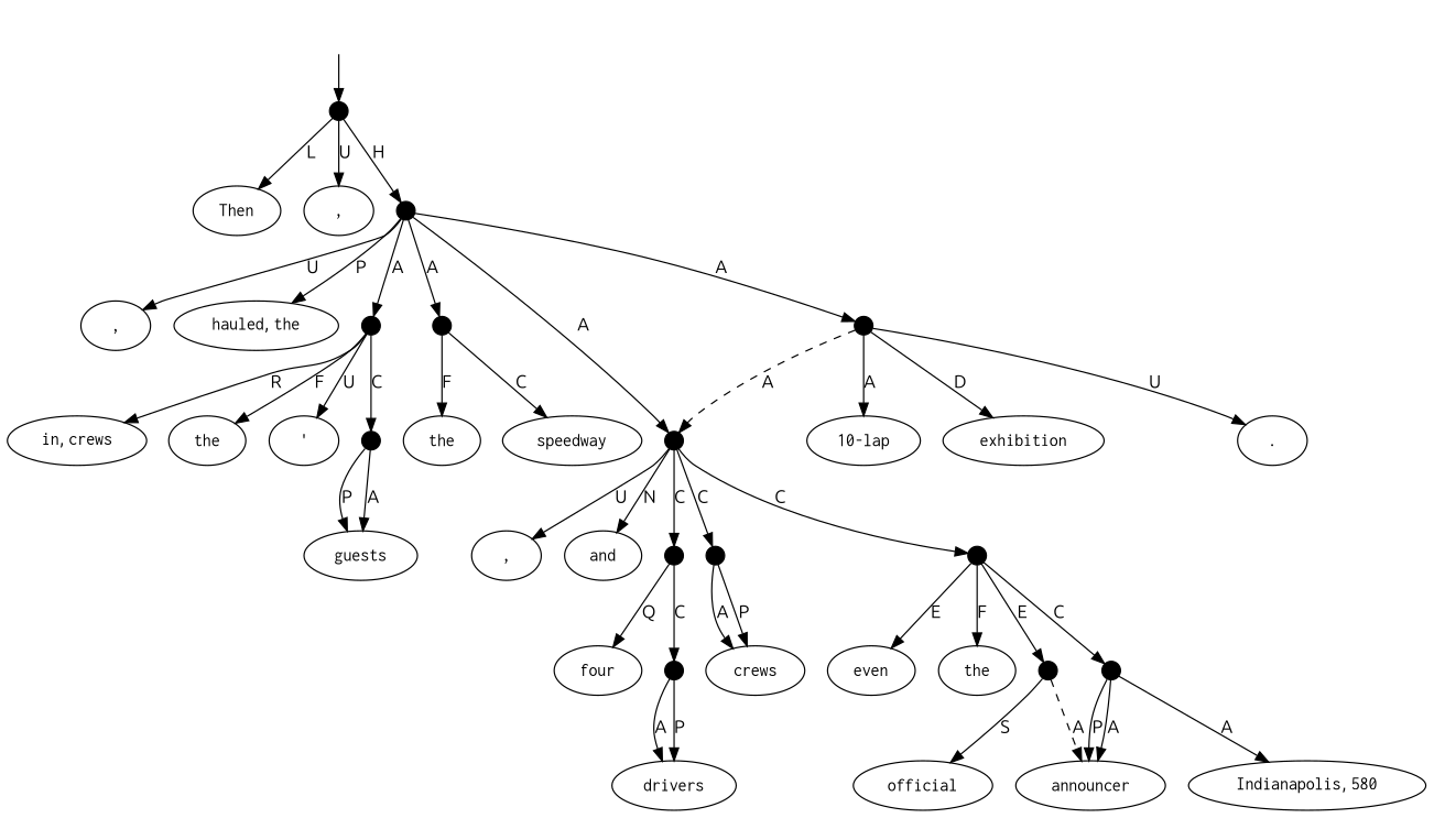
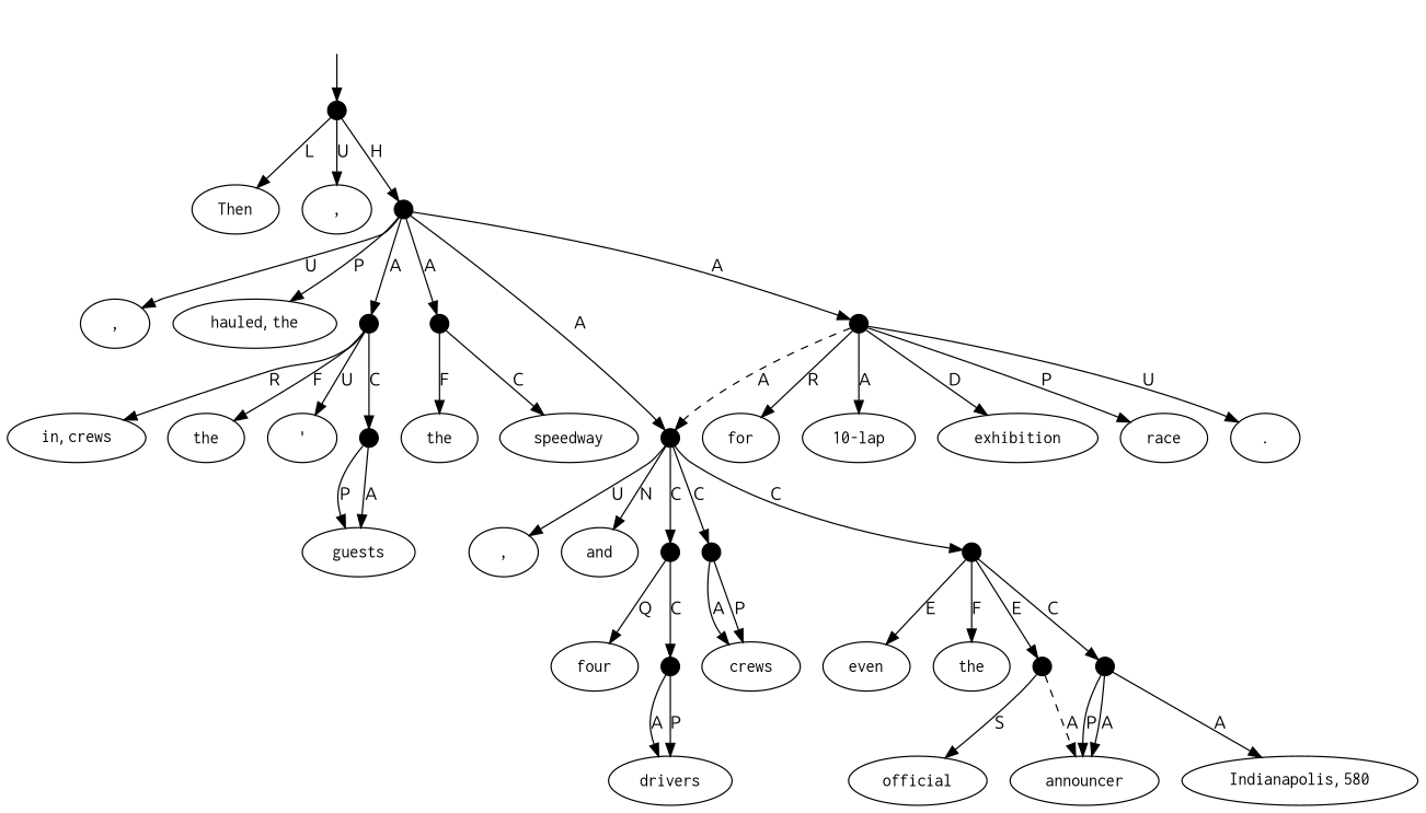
  digraph {
    fontname=Ubuntu
    node [fontname=Ubuntu]
    edge [fontname=Ubuntu]
    top [style=invis]
    26 [shape=point width=0.2]
    n3 [label=<<table align="center" border="0" cellspacing="0"><tr><td colspan="2"><font face="Courier">Then</font></td></tr></table>>]
    n4 [label=<<table align="center" border="0" cellspacing="0"><tr><td colspan="2"><font face="Courier">,</font></td></tr></table>>]
    28 [shape=point width=0.2]
    n6 [label=<<table align="center" border="0" cellspacing="0"><tr><td colspan="2"><font face="Courier">,</font></td></tr></table>>]
    n7 [label=<<table align="center" border="0" cellspacing="0"><tr><td colspan="2"><font face="Courier">hauled</font>,&nbsp;<font face="Courier">the</font></td></tr></table>>]
    27 [shape=point width=0.2]
    30 [shape=point width=0.2]
    32 [shape=point width=0.2]
    38 [shape=point width=0.2]
    n12 [label=<<table align="center" border="0" cellspacing="0"><tr><td colspan="2"><font face="Courier">in</font>,&nbsp;<font face="Courier">crews</font></td></tr></table>>]
    n13 [label=<<table align="center" border="0" cellspacing="0"><tr><td colspan="2"><font face="Courier">the</font></td></tr></table>>]
    n14 [label=<<table align="center" border="0" cellspacing="0"><tr><td colspan="2"><font face="Courier">guests</font></td></tr></table>>]
    n15 [label=<<table align="center" border="0" cellspacing="0"><tr><td colspan="2"><font face="Courier">&#x27;</font></td></tr></table>>]
    n16 [label=<<table align="center" border="0" cellspacing="0"><tr><td colspan="2"><font face="Courier">the</font></td></tr></table>>]
    n17 [label=<<table align="center" border="0" cellspacing="0"><tr><td colspan="2"><font face="Courier">speedway</font></td></tr></table>>]
    n18 [label=<<table align="center" border="0" cellspacing="0"><tr><td colspan="2"><font face="Courier">four</font></td></tr></table>>]
    n19 [label=<<table align="center" border="0" cellspacing="0"><tr><td colspan="2"><font face="Courier">drivers</font></td></tr></table>>]
    n20 [label=<<table align="center" border="0" cellspacing="0"><tr><td colspan="2"><font face="Courier">,</font></td></tr></table>>]
    n21 [label=<<table align="center" border="0" cellspacing="0"><tr><td colspan="2"><font face="Courier">crews</font></td></tr></table>>]
    n22 [label=<<table align="center" border="0" cellspacing="0"><tr><td colspan="2"><font face="Courier">and</font></td></tr></table>>]
    n23 [label=<<table align="center" border="0" cellspacing="0"><tr><td colspan="2"><font face="Courier">even</font></td></tr></table>>]
    n24 [label=<<table align="center" border="0" cellspacing="0"><tr><td colspan="2"><font face="Courier">the</font></td></tr></table>>]
    n25 [label=<<table align="center" border="0" cellspacing="0"><tr><td colspan="2"><font face="Courier">official</font></td></tr></table>>]
    n26 [label=<<table align="center" border="0" cellspacing="0"><tr><td colspan="2"><font face="Courier">Indianapolis</font>,&nbsp;<font face="Courier">580</font></td></tr></table>>]
    n27 [label=<<table align="center" border="0" cellspacing="0"><tr><td colspan="2"><font face="Courier">announcer</font></td></tr></table>>]
+   n28 [label=<<table align="center" border="0" cellspacing="0"><tr><td colspan="2"><font face="Courier">for</font></td></tr></table>>]
    n29 [label=<<table align="center" border="0" cellspacing="0"><tr><td colspan="2"><font face="Courier">10-lap</font></td></tr></table>>]
    n30 [label=<<table align="center" border="0" cellspacing="0"><tr><td colspan="2"><font face="Courier">exhibition</font></td></tr></table>>]
+   n31 [label=<<table align="center" border="0" cellspacing="0"><tr><td colspan="2"><font face="Courier">race</font></td></tr></table>>]
    n32 [label=<<table align="center" border="0" cellspacing="0"><tr><td colspan="2"><font face="Courier">.</font></td></tr></table>>]
    29 [shape=point width=0.2]
    31 [shape=point width=0.2]
    34 [shape=point width=0.2]
    35 [shape=point width=0.2]
    33 [shape=point width=0.2]
    36 [shape=point width=0.2]
    37 [shape=point width=0.2]
    top -> 26
    26 -> n3 [label=L]
    26 -> n4 [label=U]
    26 -> 28 [label=H]
    28 -> n6 [label=U]
    28 -> n7 [label=P]
    28 -> 27 [label=A]
    28 -> 30 [label=A]
    28 -> 32 [label=A]
    28 -> 38 [label=A]
    27 -> n12 [label=R]
    27 -> n13 [label=F]
    27 -> n15 [label=U]
    27 -> 29 [label=C]
    30 -> n16 [label=F]
    30 -> n17 [label=C]
    32 -> n20 [label=U]
    32 -> n22 [label=N]
    32 -> 31 [label=C]
    32 -> 34 [label=C]
    32 -> 35 [label=C]
    38 -> 32 [label=A style=dashed]
+   38 -> n28 [label=R]
    38 -> n29 [label=A]
    38 -> n30 [label=D]
+   38 -> n31 [label=P]
    38 -> n32 [label=U]
    29 -> n14 [label=P]
    29 -> n14 [label=A]
    31 -> n18 [label=Q]
    31 -> 33 [label=C]
    34 -> n21 [label=A]
    34 -> n21 [label=P]
    35 -> n23 [label=E]
    35 -> n24 [label=F]
    35 -> 36 [label=E]
    35 -> 37 [label=C]
    33 -> n19 [label=A]
    33 -> n19 [label=P]
    36 -> n25 [label=S]
    36 -> n27 [label=A style=dashed]
    37 -> n26 [label=A]
    37 -> n27 [label=P]
    37 -> n27 [label=A]
  }
